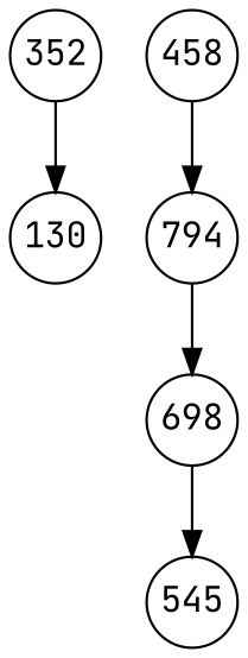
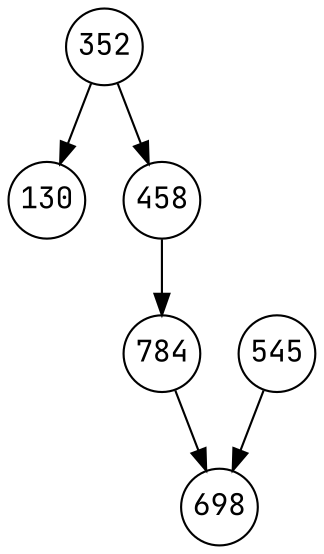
  digraph {
    fontname="JetBrains Mono"
    node [fillcolor=white fontcolor=black fontname="JetBrains Mono" margin=0.01 shape=circle style=filled]
    edge [fontname="JetBrains Mono"]
    n1 [label=130]
    352
    458
-   784 [label=794]
+   784
    698
    545
    352 -> n1
+   352 -> 458
    458 -> 784
    784 -> 698
-   698 -> 545
+   545 -> 698
  }
